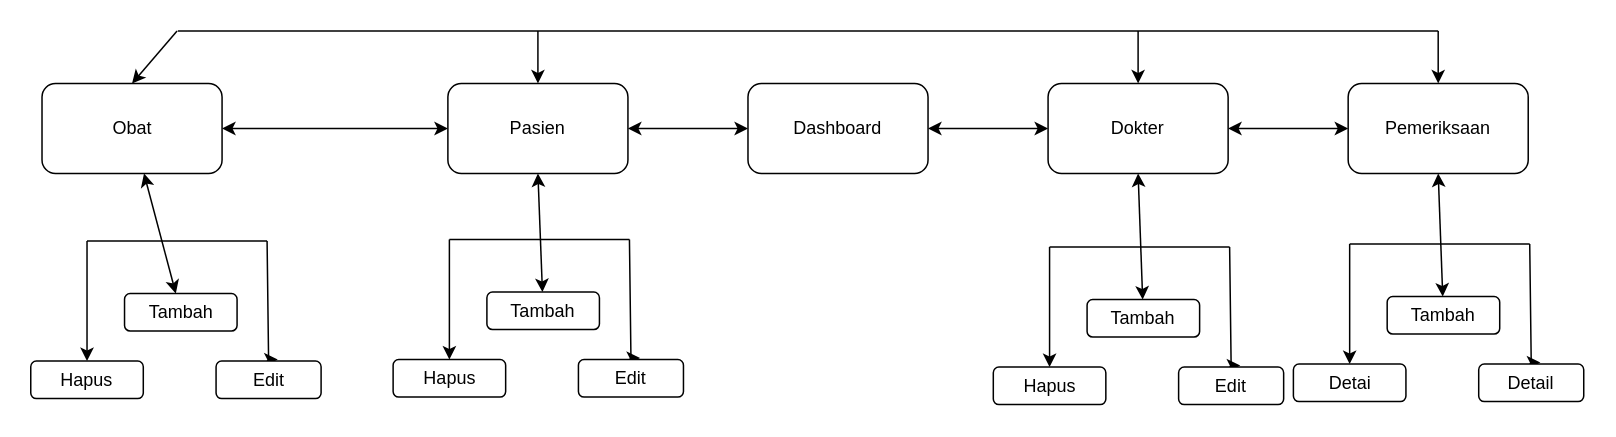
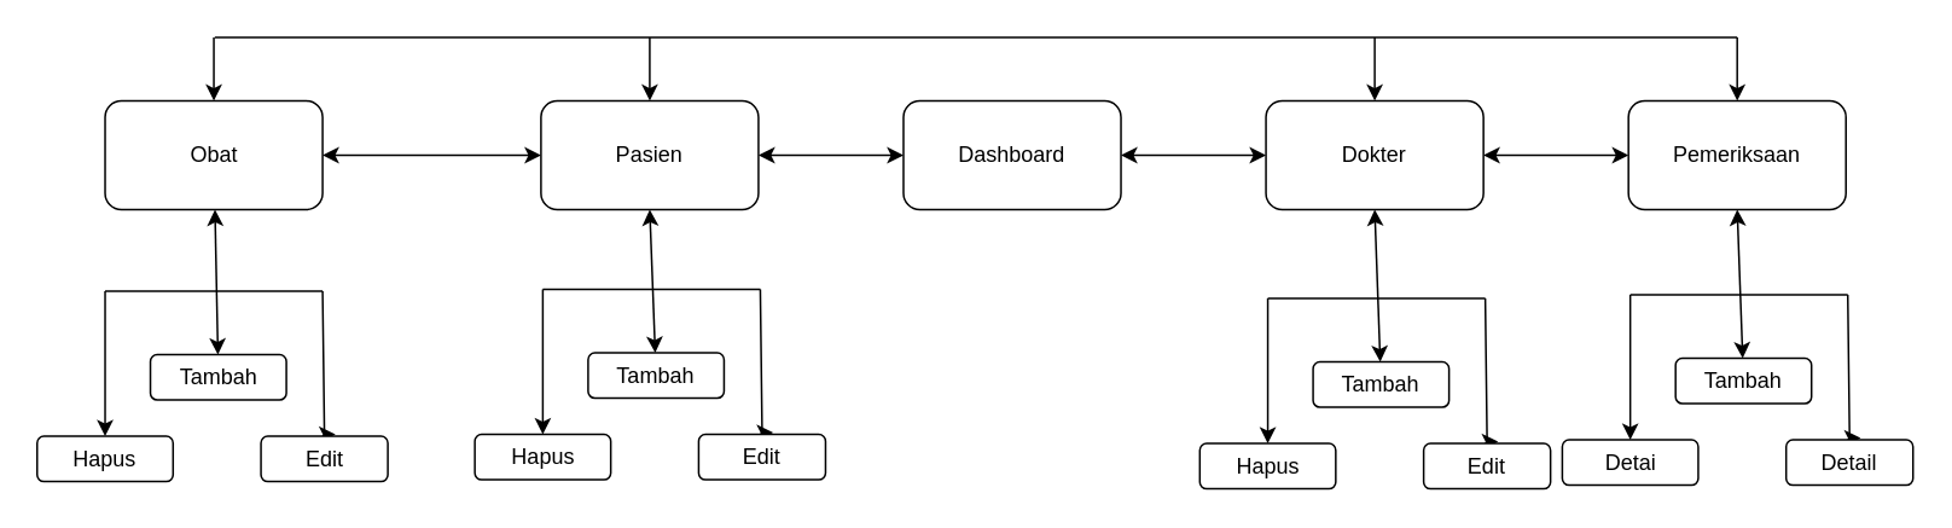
  <mxCell id="0" />
  <mxCell id="1" parent="0" />
  <mxCell id="2" value="" style="rounded=0;orthogonalLoop=1;jettySize=auto;html=1;startArrow=classic;startFill=1;" edge="1" parent="1" source="4" target="15"><mxGeometry relative="1" as="geometry" /></mxCell>
  <mxCell id="3" value="" style="edgeStyle=orthogonalEdgeStyle;rounded=0;orthogonalLoop=1;jettySize=auto;html=1;startArrow=classic;startFill=1;" edge="1" parent="1" source="4" target="6"><mxGeometry relative="1" as="geometry" /></mxCell>
  <mxCell id="4" value="Dashboard&lt;br&gt;" style="rounded=1;whiteSpace=wrap;html=1;" vertex="1" parent="1"><mxGeometry x="498" y="55" width="120" height="60" as="geometry" /></mxCell>
  <mxCell id="5" value="" style="edgeStyle=orthogonalEdgeStyle;rounded=0;orthogonalLoop=1;jettySize=auto;html=1;startArrow=classic;startFill=1;" edge="1" parent="1" source="6" target="8"><mxGeometry relative="1" as="geometry" /></mxCell>
  <mxCell id="6" value="Pasien&lt;br&gt;" style="rounded=1;whiteSpace=wrap;html=1;" vertex="1" parent="1"><mxGeometry x="298" y="55" width="120" height="60" as="geometry" /></mxCell>
  <mxCell id="7" value="" style="edgeStyle=none;rounded=0;orthogonalLoop=1;jettySize=auto;html=1;startArrow=classic;startFill=1;" edge="1" parent="1" source="8" target="11"><mxGeometry relative="1" as="geometry" /></mxCell>
- <mxCell id="8" value="Obat&lt;br&gt;" style="rounded=1;whiteSpace=wrap;html=1;" vertex="1" parent="1"><mxGeometry x="27.5" y="55" width="120" height="60" as="geometry" /></mxCell>
+ <mxCell id="8" value="Obat&lt;br&gt;" style="rounded=1;whiteSpace=wrap;html=1;" vertex="1" parent="1"><mxGeometry x="57.5" y="55" width="120" height="60" as="geometry" /></mxCell>
  <mxCell id="9" value="" style="edgeStyle=none;rounded=0;orthogonalLoop=1;jettySize=auto;html=1;startArrow=none;startFill=0;entryX=0.587;entryY=-0.041;entryDx=0;entryDy=0;entryPerimeter=0;" edge="1" parent="1" target="13"><mxGeometry relative="1" as="geometry"><mxPoint x="177.5" y="160" as="sourcePoint" /><Array as="points"><mxPoint x="178.5" y="239" /></Array></mxGeometry></mxCell>
  <mxCell id="10" value="" style="edgeStyle=none;rounded=0;orthogonalLoop=1;jettySize=auto;html=1;startArrow=none;startFill=0;entryX=0.5;entryY=0;entryDx=0;entryDy=0;" edge="1" parent="1" target="12"><mxGeometry relative="1" as="geometry"><mxPoint x="57.5" y="160" as="sourcePoint" /><mxPoint x="44.5" y="240" as="targetPoint" /></mxGeometry></mxCell>
  <mxCell id="11" value="Tambah&lt;br&gt;" style="rounded=1;whiteSpace=wrap;html=1;" vertex="1" parent="1"><mxGeometry x="82.5" y="195" width="75" height="25" as="geometry" /></mxCell>
  <mxCell id="12" value="Hapus&lt;br&gt;" style="rounded=1;whiteSpace=wrap;html=1;" vertex="1" parent="1"><mxGeometry x="20" y="240" width="75" height="25" as="geometry" /></mxCell>
  <mxCell id="13" value="Edit&lt;br&gt;" style="rounded=1;whiteSpace=wrap;html=1;" vertex="1" parent="1"><mxGeometry x="143.5" y="240" width="70" height="25" as="geometry" /></mxCell>
  <mxCell id="14" value="" style="edgeStyle=orthogonalEdgeStyle;rounded=0;orthogonalLoop=1;jettySize=auto;html=1;startArrow=classic;startFill=1;" edge="1" parent="1" source="15"><mxGeometry relative="1" as="geometry"><mxPoint x="898" y="85" as="targetPoint" /></mxGeometry></mxCell>
  <mxCell id="15" value="Dokter&lt;br&gt;" style="rounded=1;whiteSpace=wrap;html=1;" vertex="1" parent="1"><mxGeometry x="698" y="55" width="120" height="60" as="geometry" /></mxCell>
  <mxCell id="16" value="Pemeriksaan&lt;br&gt;" style="rounded=1;whiteSpace=wrap;html=1;" vertex="1" parent="1"><mxGeometry x="898" y="55" width="120" height="60" as="geometry" /></mxCell>
  <mxCell id="17" value="" style="endArrow=none;html=1;" edge="1" parent="1"><mxGeometry width="50" height="50" relative="1" as="geometry"><mxPoint x="118" y="20" as="sourcePoint" /><mxPoint x="958" y="20" as="targetPoint" /></mxGeometry></mxCell>
  <mxCell id="18" value="" style="endArrow=classic;html=1;entryX=0.5;entryY=0;entryDx=0;entryDy=0;" edge="1" parent="1" target="8"><mxGeometry width="50" height="50" relative="1" as="geometry"><mxPoint x="117.5" y="20" as="sourcePoint" /><mxPoint x="287.5" y="140" as="targetPoint" /></mxGeometry></mxCell>
  <mxCell id="19" value="" style="endArrow=classic;html=1;entryX=0.5;entryY=0;entryDx=0;entryDy=0;" edge="1" parent="1" target="6"><mxGeometry width="50" height="50" relative="1" as="geometry"><mxPoint x="358" y="20" as="sourcePoint" /><mxPoint x="308" y="55" as="targetPoint" /></mxGeometry></mxCell>
  <mxCell id="20" value="" style="endArrow=classic;html=1;entryX=0.5;entryY=0;entryDx=0;entryDy=0;" edge="1" parent="1" target="15"><mxGeometry width="50" height="50" relative="1" as="geometry"><mxPoint x="758" y="20" as="sourcePoint" /><mxPoint x="368" y="65" as="targetPoint" /></mxGeometry></mxCell>
  <mxCell id="21" value="" style="endArrow=classic;html=1;entryX=0.5;entryY=0;entryDx=0;entryDy=0;" edge="1" parent="1" target="16"><mxGeometry width="50" height="50" relative="1" as="geometry"><mxPoint x="958" y="20" as="sourcePoint" /><mxPoint x="378" y="75" as="targetPoint" /></mxGeometry></mxCell>
  <mxCell id="22" value="" style="endArrow=none;html=1;" edge="1" parent="1"><mxGeometry width="50" height="50" relative="1" as="geometry"><mxPoint x="57.5" y="160" as="sourcePoint" /><mxPoint x="177.5" y="160" as="targetPoint" /></mxGeometry></mxCell>
  <mxCell id="23" value="" style="edgeStyle=none;rounded=0;orthogonalLoop=1;jettySize=auto;html=1;startArrow=classic;startFill=1;exitX=0.5;exitY=1;exitDx=0;exitDy=0;" edge="1" parent="1" target="26" source="6"><mxGeometry relative="1" as="geometry"><mxPoint x="376.112" y="115" as="sourcePoint" /></mxGeometry></mxCell>
  <mxCell id="24" value="" style="edgeStyle=none;rounded=0;orthogonalLoop=1;jettySize=auto;html=1;startArrow=none;startFill=0;entryX=0.587;entryY=-0.041;entryDx=0;entryDy=0;entryPerimeter=0;" edge="1" parent="1" target="28"><mxGeometry relative="1" as="geometry"><mxPoint x="419" y="159" as="sourcePoint" /><Array as="points"><mxPoint x="420" y="238" /></Array></mxGeometry></mxCell>
  <mxCell id="25" value="" style="edgeStyle=none;rounded=0;orthogonalLoop=1;jettySize=auto;html=1;startArrow=none;startFill=0;entryX=0.5;entryY=0;entryDx=0;entryDy=0;" edge="1" parent="1" target="27"><mxGeometry relative="1" as="geometry"><mxPoint x="299" y="159" as="sourcePoint" /><mxPoint x="286" y="239" as="targetPoint" /></mxGeometry></mxCell>
  <mxCell id="26" value="Tambah&lt;br&gt;" style="rounded=1;whiteSpace=wrap;html=1;" vertex="1" parent="1"><mxGeometry x="324" y="194" width="75" height="25" as="geometry" /></mxCell>
  <mxCell id="27" value="Hapus&lt;br&gt;" style="rounded=1;whiteSpace=wrap;html=1;" vertex="1" parent="1"><mxGeometry x="261.5" y="239" width="75" height="25" as="geometry" /></mxCell>
  <mxCell id="28" value="Edit&lt;br&gt;" style="rounded=1;whiteSpace=wrap;html=1;" vertex="1" parent="1"><mxGeometry x="385" y="239" width="70" height="25" as="geometry" /></mxCell>
  <mxCell id="29" value="" style="endArrow=none;html=1;" edge="1" parent="1"><mxGeometry width="50" height="50" relative="1" as="geometry"><mxPoint x="299" y="159" as="sourcePoint" /><mxPoint x="419" y="159" as="targetPoint" /></mxGeometry></mxCell>
  <mxCell id="30" value="" style="edgeStyle=none;rounded=0;orthogonalLoop=1;jettySize=auto;html=1;startArrow=classic;startFill=1;exitX=0.5;exitY=1;exitDx=0;exitDy=0;" edge="1" parent="1" target="33" source="15"><mxGeometry relative="1" as="geometry"><mxPoint x="698" y="140" as="sourcePoint" /></mxGeometry></mxCell>
  <mxCell id="31" value="" style="edgeStyle=none;rounded=0;orthogonalLoop=1;jettySize=auto;html=1;startArrow=none;startFill=0;entryX=0.587;entryY=-0.041;entryDx=0;entryDy=0;entryPerimeter=0;" edge="1" parent="1" target="35"><mxGeometry relative="1" as="geometry"><mxPoint x="819" y="164" as="sourcePoint" /><Array as="points"><mxPoint x="820" y="243" /></Array></mxGeometry></mxCell>
  <mxCell id="32" value="" style="edgeStyle=none;rounded=0;orthogonalLoop=1;jettySize=auto;html=1;startArrow=none;startFill=0;entryX=0.5;entryY=0;entryDx=0;entryDy=0;" edge="1" parent="1" target="34"><mxGeometry relative="1" as="geometry"><mxPoint x="699" y="164" as="sourcePoint" /><mxPoint x="686" y="244" as="targetPoint" /></mxGeometry></mxCell>
  <mxCell id="33" value="Tambah&lt;br&gt;" style="rounded=1;whiteSpace=wrap;html=1;" vertex="1" parent="1"><mxGeometry x="724" y="199" width="75" height="25" as="geometry" /></mxCell>
  <mxCell id="34" value="Hapus&lt;br&gt;" style="rounded=1;whiteSpace=wrap;html=1;" vertex="1" parent="1"><mxGeometry x="661.5" y="244" width="75" height="25" as="geometry" /></mxCell>
  <mxCell id="35" value="Edit&lt;br&gt;" style="rounded=1;whiteSpace=wrap;html=1;" vertex="1" parent="1"><mxGeometry x="785" y="244" width="70" height="25" as="geometry" /></mxCell>
  <mxCell id="36" value="" style="endArrow=none;html=1;" edge="1" parent="1"><mxGeometry width="50" height="50" relative="1" as="geometry"><mxPoint x="699" y="164" as="sourcePoint" /><mxPoint x="819" y="164" as="targetPoint" /></mxGeometry></mxCell>
  <mxCell id="37" value="" style="edgeStyle=none;rounded=0;orthogonalLoop=1;jettySize=auto;html=1;startArrow=classic;startFill=1;exitX=0.5;exitY=1;exitDx=0;exitDy=0;" edge="1" parent="1" target="40" source="16"><mxGeometry relative="1" as="geometry"><mxPoint x="928" y="140" as="sourcePoint" /></mxGeometry></mxCell>
  <mxCell id="38" value="" style="edgeStyle=none;rounded=0;orthogonalLoop=1;jettySize=auto;html=1;startArrow=none;startFill=0;entryX=0.587;entryY=-0.041;entryDx=0;entryDy=0;entryPerimeter=0;" edge="1" parent="1" target="42"><mxGeometry relative="1" as="geometry"><mxPoint x="1019" y="162" as="sourcePoint" /><Array as="points"><mxPoint x="1020" y="241" /></Array></mxGeometry></mxCell>
  <mxCell id="39" value="" style="edgeStyle=none;rounded=0;orthogonalLoop=1;jettySize=auto;html=1;startArrow=none;startFill=0;entryX=0.5;entryY=0;entryDx=0;entryDy=0;" edge="1" parent="1" target="41"><mxGeometry relative="1" as="geometry"><mxPoint x="899" y="162" as="sourcePoint" /><mxPoint x="886" y="242" as="targetPoint" /></mxGeometry></mxCell>
  <mxCell id="40" value="Tambah&lt;br&gt;" style="rounded=1;whiteSpace=wrap;html=1;" vertex="1" parent="1"><mxGeometry x="924" y="197" width="75" height="25" as="geometry" /></mxCell>
  <mxCell id="41" value="Detai&lt;br&gt;" style="rounded=1;whiteSpace=wrap;html=1;" vertex="1" parent="1"><mxGeometry x="861.5" y="242" width="75" height="25" as="geometry" /></mxCell>
  <mxCell id="42" value="Detail&lt;br&gt;" style="rounded=1;whiteSpace=wrap;html=1;" vertex="1" parent="1"><mxGeometry x="985" y="242" width="70" height="25" as="geometry" /></mxCell>
  <mxCell id="43" value="" style="endArrow=none;html=1;" edge="1" parent="1"><mxGeometry width="50" height="50" relative="1" as="geometry"><mxPoint x="899" y="162" as="sourcePoint" /><mxPoint x="1019" y="162" as="targetPoint" /></mxGeometry></mxCell>
